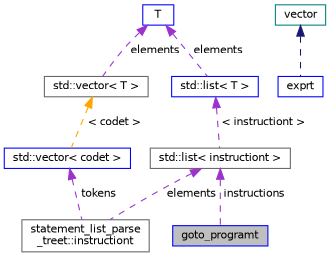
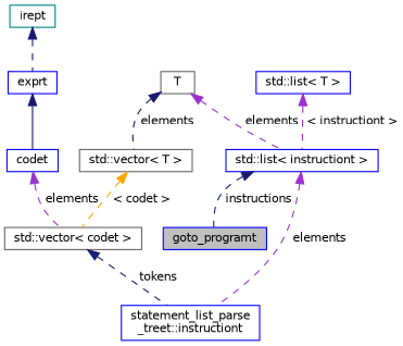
  digraph {
    node [color=blue fontname=Helvetica fontsize=10 shape=record]
    edge [color=darkorchid3 dir=back fontname=Helvetica fontsize=10 labelfontname=Helvetica labelfontsize=10 style=dashed]
    n1 [fillcolor=grey75 fontcolor=black height=0.2 label=goto_programt style=filled width=0.4]
-   n2 [color=gray40 height=0.2 label="std::list\< instructiont \>" width=0.4]
-   n3 [color=gray40 height=0.2 label="statement_list_parse\l_treet::instructiont" width=0.4]
-   n4 [height=0.2 label="std::vector\< codet \>" width=0.4]
+   n2 [height=0.2 label="std::list\< instructiont \>" width=0.4]
+   n3 [height=0.2 label="statement_list_parse\l_treet::instructiont" width=0.4]
+   n4 [color=gray40 height=0.2 label="std::vector\< codet \>" width=0.4]
+   n5 [height=0.2 label=codet width=0.4]
    n6 [height=0.2 label=exprt width=0.4]
-   n7 [color=teal height=0.2 label=vector width=0.4]
+   n7 [color=teal height=0.2 label=irept width=0.4]
    n8 [color=gray40 height=0.2 label="std::vector\< T \>" width=0.4]
-   n9 [height=0.2 label=T width=0.4]
+   n9 [color=gray40 height=0.2 label=T width=0.4]
    n10 [height=0.2 label="std::list\< T \>" width=0.4]
-   n2 -> n1 [label=" instructions"]
+   n2 -> n1 [color=midnightblue label=" instructions"]
    n2 -> n3 [label=" elements"]
-   n4 -> n3 [label=" tokens"]
+   n4 -> n3 [color=midnightblue label=" tokens"]
+   n5 -> n4 [label=" elements"]
+   n6 -> n5 [color=midnightblue style=solid]
    n7 -> n6 [color=midnightblue]
    n8 -> n4 [color=orange label=" \< codet \>"]
-   n9 -> n8 [label=" elements"]
-   n9 -> n10 [label=" elements"]
+   n9 -> n8 [color=midnightblue label=" elements"]
+   n9 -> n2 [label=" elements"]
    n10 -> n2 [label=" \< instructiont \>"]
  }
